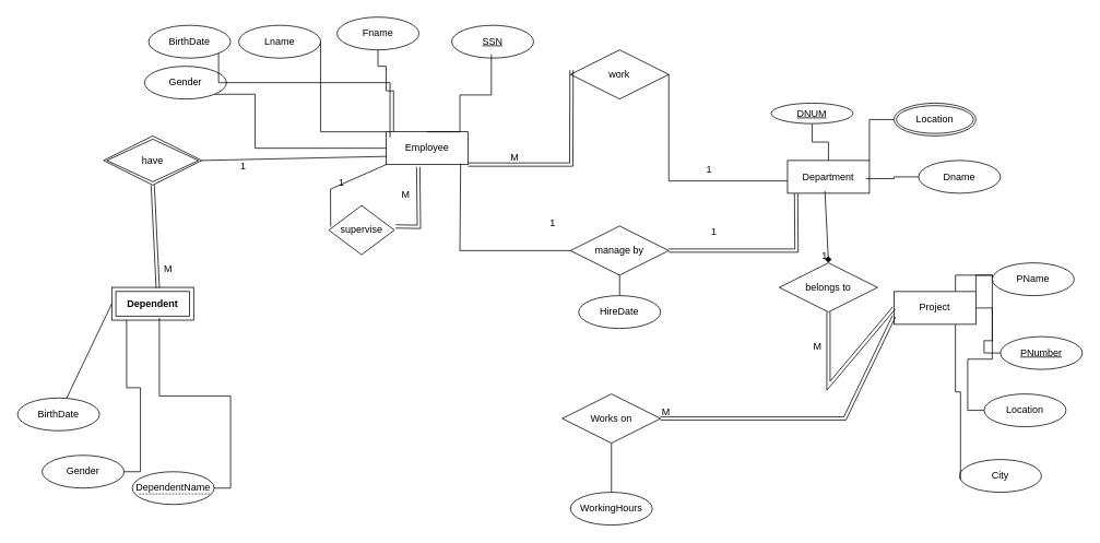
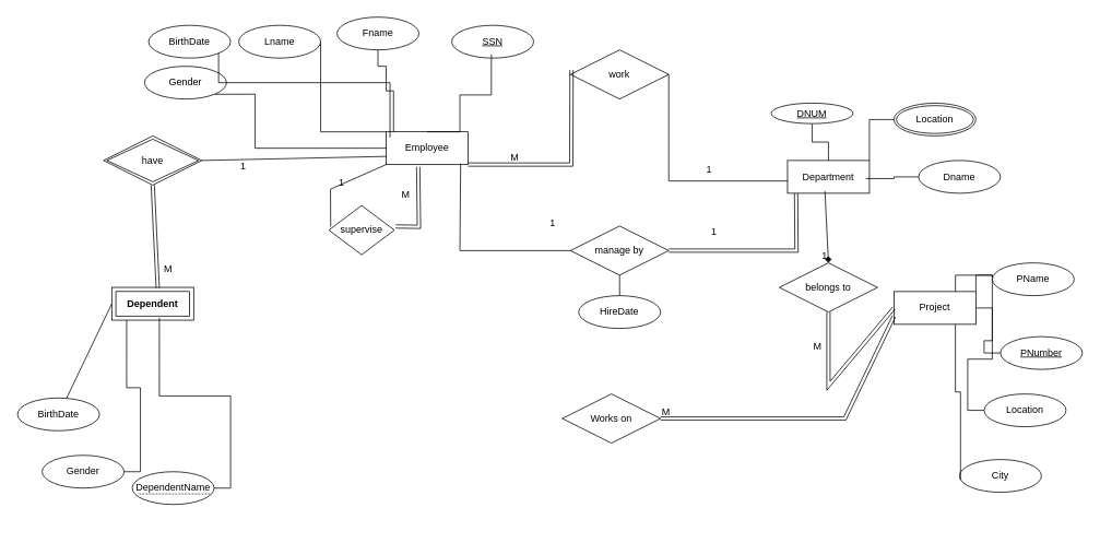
  <mxCell id="0" />
  <mxCell id="1" parent="0" />
  <mxCell id="2" value="Employee" style="whiteSpace=wrap;html=1;align=center;" parent="1" vertex="1"><mxGeometry x="471" y="160" width="100" height="40" as="geometry" /></mxCell>
  <mxCell id="3" value="SSN" style="ellipse;whiteSpace=wrap;html=1;align=center;fontStyle=4;" parent="1" vertex="1"><mxGeometry x="551" y="30" width="100" height="40" as="geometry" /></mxCell>
  <mxCell id="4" style="edgeStyle=orthogonalEdgeStyle;rounded=0;orthogonalLoop=1;jettySize=auto;html=1;exitX=0.5;exitY=0;exitDx=0;exitDy=0;entryX=0.484;entryY=0.888;entryDx=0;entryDy=0;entryPerimeter=0;endArrow=none;endFill=0;" parent="1" source="2" target="3" edge="1"><mxGeometry relative="1" as="geometry"><Array as="points"><mxPoint x="561" y="160" /><mxPoint x="561" y="115" /><mxPoint x="599" y="115" /></Array></mxGeometry></mxCell>
  <mxCell id="5" value="Fname" style="ellipse;whiteSpace=wrap;html=1;align=center;" parent="1" vertex="1"><mxGeometry x="411" y="20" width="100" height="40" as="geometry" /></mxCell>
  <mxCell id="6" style="edgeStyle=orthogonalEdgeStyle;rounded=0;orthogonalLoop=1;jettySize=auto;html=1;exitX=1;exitY=0.5;exitDx=0;exitDy=0;entryX=0;entryY=0;entryDx=0;entryDy=0;endArrow=none;endFill=0;" parent="1" source="7" target="2" edge="1"><mxGeometry relative="1" as="geometry"><Array as="points"><mxPoint x="391" y="160" /></Array></mxGeometry></mxCell>
  <mxCell id="7" value="Lname" style="ellipse;whiteSpace=wrap;html=1;align=center;" parent="1" vertex="1"><mxGeometry x="291" y="30" width="100" height="40" as="geometry" /></mxCell>
  <mxCell id="8" value="BirthDate" style="ellipse;whiteSpace=wrap;html=1;align=center;" parent="1" vertex="1"><mxGeometry x="20.97" y="484.9" width="100" height="40" as="geometry" /></mxCell>
  <mxCell id="9" value="Gender" style="ellipse;whiteSpace=wrap;html=1;align=center;" parent="1" vertex="1"><mxGeometry x="50.97" y="554.9" width="100" height="40" as="geometry" /></mxCell>
  <mxCell id="10" style="edgeStyle=orthogonalEdgeStyle;rounded=0;orthogonalLoop=1;jettySize=auto;html=1;exitX=0.5;exitY=1;exitDx=0;exitDy=0;endArrow=none;endFill=0;" parent="1" source="5" edge="1"><mxGeometry relative="1" as="geometry"><mxPoint x="480" y="160" as="targetPoint" /><Array as="points"><mxPoint x="461" y="80" /><mxPoint x="471" y="80" /><mxPoint x="471" y="110" /><mxPoint x="480" y="110" /></Array></mxGeometry></mxCell>
  <mxCell id="11" value="Department" style="whiteSpace=wrap;html=1;align=center;" parent="1" vertex="1"><mxGeometry x="961" y="195" width="100" height="40" as="geometry" /></mxCell>
  <mxCell id="12" style="edgeStyle=orthogonalEdgeStyle;rounded=0;orthogonalLoop=1;jettySize=auto;html=1;exitX=0.5;exitY=1;exitDx=0;exitDy=0;entryX=0.5;entryY=0;entryDx=0;entryDy=0;endArrow=none;endFill=0;" parent="1" source="13" target="11" edge="1"><mxGeometry relative="1" as="geometry" /></mxCell>
  <mxCell id="13" value="DNUM" style="ellipse;whiteSpace=wrap;html=1;align=center;fontStyle=4;" parent="1" vertex="1"><mxGeometry x="941" y="125" width="100" height="25" as="geometry" /></mxCell>
  <mxCell id="14" value="Dname" style="ellipse;whiteSpace=wrap;html=1;align=center;" parent="1" vertex="1"><mxGeometry x="1121" y="195" width="100" height="40" as="geometry" /></mxCell>
  <mxCell id="15" style="edgeStyle=orthogonalEdgeStyle;rounded=0;orthogonalLoop=1;jettySize=auto;html=1;exitX=0;exitY=0.5;exitDx=0;exitDy=0;entryX=1;entryY=0;entryDx=0;entryDy=0;endArrow=none;endFill=0;" parent="1" source="16" target="11" edge="1"><mxGeometry relative="1" as="geometry" /></mxCell>
  <mxCell id="16" value="Location" style="ellipse;shape=doubleEllipse;margin=3;whiteSpace=wrap;html=1;align=center;" parent="1" vertex="1"><mxGeometry x="1091" y="125" width="100" height="40" as="geometry" /></mxCell>
  <mxCell id="17" style="edgeStyle=orthogonalEdgeStyle;rounded=0;orthogonalLoop=1;jettySize=auto;html=1;exitX=0;exitY=0.5;exitDx=0;exitDy=0;entryX=0.957;entryY=0.552;entryDx=0;entryDy=0;entryPerimeter=0;endArrow=none;endFill=0;" parent="1" source="14" target="11" edge="1"><mxGeometry relative="1" as="geometry" /></mxCell>
  <mxCell id="18" value="work" style="shape=rhombus;perimeter=rhombusPerimeter;whiteSpace=wrap;html=1;align=center;" parent="1" vertex="1"><mxGeometry x="696" y="60" width="120" height="60" as="geometry" /></mxCell>
  <mxCell id="19" value="supervise" style="shape=rhombus;perimeter=rhombusPerimeter;whiteSpace=wrap;html=1;align=center;" parent="1" vertex="1"><mxGeometry x="401" y="250" width="80" height="60" as="geometry" /></mxCell>
  <mxCell id="20" value="" style="endArrow=none;html=1;rounded=0;exitX=1;exitY=0.5;exitDx=0;exitDy=0;" parent="1" source="18" edge="1"><mxGeometry relative="1" as="geometry"><mxPoint x="836" y="92" as="sourcePoint" /><mxPoint x="961" y="220" as="targetPoint" /><Array as="points"><mxPoint x="816" y="220" /></Array></mxGeometry></mxCell>
  <mxCell id="21" value="1" style="resizable=0;html=1;whiteSpace=wrap;align=right;verticalAlign=bottom;" parent="20" connectable="0" vertex="1"><mxGeometry x="1" relative="1" as="geometry"><mxPoint x="-91" y="-6" as="offset" /></mxGeometry></mxCell>
  <mxCell id="22" value="" style="endArrow=none;html=1;rounded=0;entryX=0.011;entryY=0.411;entryDx=0;entryDy=0;entryPerimeter=0;exitX=1;exitY=1;exitDx=0;exitDy=0;shape=link;" parent="1" source="2" target="18" edge="1"><mxGeometry relative="1" as="geometry"><mxPoint x="521" y="235" as="sourcePoint" /><mxPoint x="681" y="235" as="targetPoint" /><Array as="points"><mxPoint x="697" y="200" /></Array></mxGeometry></mxCell>
  <mxCell id="23" value="M" style="resizable=0;html=1;whiteSpace=wrap;align=left;verticalAlign=bottom;" parent="22" connectable="0" vertex="1"><mxGeometry x="-1" relative="1" as="geometry"><mxPoint x="50" as="offset" /></mxGeometry></mxCell>
  <mxCell id="24" value="" style="resizable=0;html=1;whiteSpace=wrap;align=right;verticalAlign=bottom;" parent="22" connectable="0" vertex="1"><mxGeometry x="1" relative="1" as="geometry" /></mxCell>
  <mxCell id="25" value="" style="shape=link;html=1;rounded=0;exitX=0.391;exitY=1.069;exitDx=0;exitDy=0;exitPerimeter=0;entryX=1.019;entryY=0.425;entryDx=0;entryDy=0;entryPerimeter=0;" parent="1" source="2" target="19" edge="1"><mxGeometry relative="1" as="geometry"><mxPoint x="521" y="235" as="sourcePoint" /><mxPoint x="681" y="235" as="targetPoint" /><Array as="points"><mxPoint x="511" y="276" /></Array></mxGeometry></mxCell>
  <mxCell id="26" value="M" style="resizable=0;html=1;whiteSpace=wrap;align=right;verticalAlign=bottom;" parent="25" connectable="0" vertex="1"><mxGeometry x="1" relative="1" as="geometry"><mxPoint x="19" y="-30" as="offset" /></mxGeometry></mxCell>
  <mxCell id="27" value="HireDate" style="ellipse;whiteSpace=wrap;html=1;align=center;" parent="1" vertex="1"><mxGeometry x="706" y="360" width="100" height="40" as="geometry" /></mxCell>
  <mxCell id="28" style="edgeStyle=orthogonalEdgeStyle;rounded=0;orthogonalLoop=1;jettySize=auto;html=1;exitX=0.5;exitY=1;exitDx=0;exitDy=0;entryX=0.5;entryY=0;entryDx=0;entryDy=0;endArrow=none;endFill=0;" parent="1" source="29" target="27" edge="1"><mxGeometry relative="1" as="geometry" /></mxCell>
  <mxCell id="29" value="manage by" style="shape=rhombus;perimeter=rhombusPerimeter;whiteSpace=wrap;html=1;align=center;" parent="1" vertex="1"><mxGeometry x="696" y="275" width="120" height="60" as="geometry" /></mxCell>
  <mxCell id="30" value="" style="endArrow=none;html=1;rounded=0;exitX=0.909;exitY=0.966;exitDx=0;exitDy=0;exitPerimeter=0;entryX=0;entryY=0.5;entryDx=0;entryDy=0;" parent="1" source="2" target="29" edge="1"><mxGeometry relative="1" as="geometry"><mxPoint x="591" y="280" as="sourcePoint" /><mxPoint x="751" y="280" as="targetPoint" /><Array as="points"><mxPoint x="561" y="305" /></Array></mxGeometry></mxCell>
  <mxCell id="31" value="1" style="resizable=0;html=1;whiteSpace=wrap;align=right;verticalAlign=bottom;" parent="30" connectable="0" vertex="1"><mxGeometry x="1" relative="1" as="geometry"><mxPoint x="-17" y="-26" as="offset" /></mxGeometry></mxCell>
  <mxCell id="32" value="" style="endArrow=none;html=1;rounded=0;entryX=0.105;entryY=1.004;entryDx=0;entryDy=0;exitX=1;exitY=0.5;exitDx=0;exitDy=0;entryPerimeter=0;shape=link;" parent="1" source="29" target="11" edge="1"><mxGeometry relative="1" as="geometry"><mxPoint x="821" y="329.66" as="sourcePoint" /><mxPoint x="981" y="329.66" as="targetPoint" /><Array as="points"><mxPoint x="972" y="305" /></Array></mxGeometry></mxCell>
  <mxCell id="33" value="1" style="resizable=0;html=1;whiteSpace=wrap;align=right;verticalAlign=bottom;" parent="32" connectable="0" vertex="1"><mxGeometry x="1" relative="1" as="geometry"><mxPoint x="-95" y="55" as="offset" /></mxGeometry></mxCell>
  <mxCell id="34" style="edgeStyle=orthogonalEdgeStyle;rounded=0;orthogonalLoop=1;jettySize=auto;html=1;exitX=0.75;exitY=0;exitDx=0;exitDy=0;entryX=0;entryY=0.5;entryDx=0;entryDy=0;endArrow=none;endFill=0;" parent="1" source="37" target="39" edge="1"><mxGeometry relative="1" as="geometry" /></mxCell>
  <mxCell id="35" style="edgeStyle=orthogonalEdgeStyle;rounded=0;orthogonalLoop=1;jettySize=auto;html=1;exitX=1;exitY=0;exitDx=0;exitDy=0;entryX=0;entryY=0.5;entryDx=0;entryDy=0;endArrow=none;endFill=0;" parent="1" source="37" target="38" edge="1"><mxGeometry relative="1" as="geometry" /></mxCell>
  <mxCell id="36" style="edgeStyle=orthogonalEdgeStyle;rounded=0;orthogonalLoop=1;jettySize=auto;html=1;exitX=1;exitY=0.5;exitDx=0;exitDy=0;entryX=0;entryY=0.5;entryDx=0;entryDy=0;endArrow=none;endFill=0;" parent="1" source="37" target="40" edge="1"><mxGeometry relative="1" as="geometry" /></mxCell>
  <mxCell id="37" value="Project" style="whiteSpace=wrap;html=1;align=center;" parent="1" vertex="1"><mxGeometry x="1091" y="355" width="100" height="40" as="geometry" /></mxCell>
  <mxCell id="38" value="PNumber" style="ellipse;whiteSpace=wrap;html=1;align=center;fontStyle=4;" parent="1" vertex="1"><mxGeometry x="1221" y="410" width="100" height="40" as="geometry" /></mxCell>
  <mxCell id="39" value="PName" style="ellipse;whiteSpace=wrap;html=1;align=center;" parent="1" vertex="1"><mxGeometry x="1211" y="320" width="100" height="40" as="geometry" /></mxCell>
  <mxCell id="40" value="Location" style="ellipse;whiteSpace=wrap;html=1;align=center;" parent="1" vertex="1"><mxGeometry x="1201" y="480" width="100" height="40" as="geometry" /></mxCell>
  <mxCell id="41" value="City" style="ellipse;whiteSpace=wrap;html=1;align=center;" parent="1" vertex="1"><mxGeometry x="1171" y="560" width="100" height="40" as="geometry" /></mxCell>
  <mxCell id="42" style="edgeStyle=orthogonalEdgeStyle;rounded=0;orthogonalLoop=1;jettySize=auto;html=1;exitX=0.75;exitY=1;exitDx=0;exitDy=0;entryX=0.012;entryY=0.621;entryDx=0;entryDy=0;entryPerimeter=0;endArrow=none;endFill=0;" parent="1" source="37" target="41" edge="1"><mxGeometry relative="1" as="geometry" /></mxCell>
  <mxCell id="43" value="&lt;strong&gt;Dependent&lt;/strong&gt;" style="shape=ext;margin=3;double=1;whiteSpace=wrap;html=1;align=center;" parent="1" vertex="1"><mxGeometry x="135.97" y="349.9" width="100" height="40" as="geometry" /></mxCell>
  <mxCell id="44" value="&lt;span style=&quot;border-bottom: 1px dotted&quot;&gt;DependentName &lt;/span&gt;" style="ellipse;whiteSpace=wrap;html=1;align=center;" parent="1" vertex="1"><mxGeometry x="160.97" y="574.9" width="100" height="40" as="geometry" /></mxCell>
  <mxCell id="45" value="belongs to" style="shape=rhombus;perimeter=rhombusPerimeter;whiteSpace=wrap;html=1;align=center;" parent="1" vertex="1"><mxGeometry x="951" y="320" width="120" height="60" as="geometry" /></mxCell>
  <mxCell id="46" value="" style="endArrow=diamond;html=1;rounded=0;exitX=0.457;exitY=0.935;exitDx=0;exitDy=0;exitPerimeter=0;entryX=0.5;entryY=0;entryDx=0;entryDy=0;" parent="1" source="11" target="45" edge="1"><mxGeometry relative="1" as="geometry"><mxPoint x="951" y="289.66" as="sourcePoint" /><mxPoint x="1111" y="289.66" as="targetPoint" /></mxGeometry></mxCell>
  <mxCell id="47" value="1" style="resizable=0;html=1;whiteSpace=wrap;align=right;verticalAlign=bottom;" parent="46" connectable="0" vertex="1"><mxGeometry x="1" relative="1" as="geometry" /></mxCell>
  <mxCell id="48" value="" style="endArrow=none;html=1;rounded=0;exitX=0.5;exitY=1;exitDx=0;exitDy=0;entryX=0;entryY=0.5;entryDx=0;entryDy=0;shape=link;" parent="1" source="45" target="37" edge="1"><mxGeometry relative="1" as="geometry"><mxPoint x="851" y="470" as="sourcePoint" /><mxPoint x="1011" y="470" as="targetPoint" /><Array as="points"><mxPoint x="1011" y="470" /></Array></mxGeometry></mxCell>
  <mxCell id="49" value="M" style="resizable=0;html=1;whiteSpace=wrap;align=left;verticalAlign=bottom;" parent="48" connectable="0" vertex="1"><mxGeometry x="-1" relative="1" as="geometry"><mxPoint x="-20" y="50" as="offset" /></mxGeometry></mxCell>
  <mxCell id="50" value="" style="resizable=0;html=1;whiteSpace=wrap;align=right;verticalAlign=bottom;" parent="48" connectable="0" vertex="1"><mxGeometry x="1" relative="1" as="geometry" /></mxCell>
  <mxCell id="51" value="Works on" style="shape=rhombus;perimeter=rhombusPerimeter;whiteSpace=wrap;html=1;align=center;" parent="1" vertex="1"><mxGeometry x="686" y="480" width="120" height="60" as="geometry" /></mxCell>
- <mxCell id="52" value="WorkingHours" style="ellipse;whiteSpace=wrap;html=1;align=center;" parent="1" vertex="1"><mxGeometry x="696" y="600" width="100" height="40" as="geometry" /></mxCell>
- <mxCell id="53" value="" style="endArrow=none;html=1;rounded=0;exitX=0.5;exitY=1;exitDx=0;exitDy=0;entryX=0.5;entryY=0;entryDx=0;entryDy=0;" parent="1" source="51" target="52" edge="1"><mxGeometry relative="1" as="geometry"><mxPoint x="801" y="550" as="sourcePoint" /><mxPoint x="961" y="550" as="targetPoint" /><Array as="points" /></mxGeometry></mxCell>
  <mxCell id="54" value="" style="endArrow=none;html=1;rounded=0;exitX=1;exitY=0.5;exitDx=0;exitDy=0;entryX=0;entryY=0.75;entryDx=0;entryDy=0;shape=link;" parent="1" source="51" target="37" edge="1"><mxGeometry relative="1" as="geometry"><mxPoint x="841" y="509.66" as="sourcePoint" /><mxPoint x="1001" y="509.66" as="targetPoint" /><Array as="points"><mxPoint x="1031" y="510" /></Array></mxGeometry></mxCell>
  <mxCell id="55" value="M" style="resizable=0;html=1;whiteSpace=wrap;align=left;verticalAlign=bottom;" parent="54" connectable="0" vertex="1"><mxGeometry x="-1" relative="1" as="geometry" /></mxCell>
  <mxCell id="56" value="" style="resizable=0;html=1;whiteSpace=wrap;align=right;verticalAlign=bottom;" parent="54" connectable="0" vertex="1"><mxGeometry x="1" relative="1" as="geometry" /></mxCell>
  <mxCell id="57" value="" style="endArrow=none;html=1;rounded=0;exitX=0.602;exitY=-0.026;exitDx=0;exitDy=0;exitPerimeter=0;entryX=0;entryY=0.5;entryDx=0;entryDy=0;" parent="1" source="8" target="43" edge="1"><mxGeometry relative="1" as="geometry"><mxPoint x="130.97" y="599.56" as="sourcePoint" /><mxPoint x="150.97" y="484.9" as="targetPoint" /><Array as="points"><mxPoint x="80.97" y="484.9" /></Array></mxGeometry></mxCell>
  <mxCell id="58" style="edgeStyle=orthogonalEdgeStyle;rounded=0;orthogonalLoop=1;jettySize=auto;html=1;exitX=1;exitY=0.5;exitDx=0;exitDy=0;entryX=0.181;entryY=0.996;entryDx=0;entryDy=0;entryPerimeter=0;endArrow=none;endFill=0;" parent="1" source="9" target="43" edge="1"><mxGeometry relative="1" as="geometry" /></mxCell>
  <mxCell id="59" style="edgeStyle=orthogonalEdgeStyle;rounded=0;orthogonalLoop=1;jettySize=auto;html=1;exitX=1;exitY=0.5;exitDx=0;exitDy=0;entryX=0.581;entryY=0.927;entryDx=0;entryDy=0;entryPerimeter=0;endArrow=none;endFill=0;" parent="1" source="44" target="43" edge="1"><mxGeometry relative="1" as="geometry" /></mxCell>
  <mxCell id="60" value="have" style="shape=rhombus;double=1;perimeter=rhombusPerimeter;whiteSpace=wrap;html=1;align=center;" parent="1" vertex="1"><mxGeometry x="125.97" y="165" width="120" height="60" as="geometry" /></mxCell>
  <mxCell id="61" value="" style="endArrow=none;html=1;rounded=0;entryX=0;entryY=0.75;entryDx=0;entryDy=0;exitX=1;exitY=0.5;exitDx=0;exitDy=0;" parent="1" source="60" target="2" edge="1"><mxGeometry relative="1" as="geometry"><mxPoint x="291" y="190" as="sourcePoint" /><mxPoint x="451" y="190" as="targetPoint" /></mxGeometry></mxCell>
  <mxCell id="62" value="1" style="resizable=0;html=1;whiteSpace=wrap;align=right;verticalAlign=bottom;" parent="61" connectable="0" vertex="1"><mxGeometry x="1" relative="1" as="geometry"><mxPoint x="-170" y="20" as="offset" /></mxGeometry></mxCell>
  <mxCell id="63" value="" style="endArrow=none;html=1;rounded=0;exitX=0.5;exitY=1;exitDx=0;exitDy=0;entryX=0.562;entryY=0.022;entryDx=0;entryDy=0;entryPerimeter=0;shape=link;" parent="1" source="60" target="43" edge="1"><mxGeometry relative="1" as="geometry"><mxPoint x="136" y="250" as="sourcePoint" /><mxPoint x="296" y="250" as="targetPoint" /></mxGeometry></mxCell>
  <mxCell id="64" value="M" style="resizable=0;html=1;whiteSpace=wrap;align=right;verticalAlign=bottom;" parent="63" connectable="0" vertex="1"><mxGeometry x="1" relative="1" as="geometry"><mxPoint x="19" y="-16" as="offset" /></mxGeometry></mxCell>
  <mxCell id="65" value="" style="endArrow=none;html=1;rounded=0;entryX=0;entryY=1;entryDx=0;entryDy=0;exitX=0.028;exitY=0.431;exitDx=0;exitDy=0;exitPerimeter=0;" edge="1" parent="1" source="19" target="2"><mxGeometry relative="1" as="geometry"><mxPoint x="276" y="240" as="sourcePoint" /><mxPoint x="436" y="240" as="targetPoint" /><Array as="points"><mxPoint x="403" y="230" /></Array></mxGeometry></mxCell>
  <mxCell id="66" value="1" style="resizable=0;html=1;whiteSpace=wrap;align=right;verticalAlign=bottom;" connectable="0" vertex="1" parent="65"><mxGeometry x="1" relative="1" as="geometry"><mxPoint x="-50" y="30" as="offset" /></mxGeometry></mxCell>
  <mxCell id="67" value="BirthDate" style="ellipse;whiteSpace=wrap;html=1;align=center;" vertex="1" parent="1"><mxGeometry x="181" y="30" width="100" height="40" as="geometry" /></mxCell>
  <mxCell id="68" style="edgeStyle=orthogonalEdgeStyle;rounded=0;orthogonalLoop=1;jettySize=auto;html=1;exitX=1;exitY=1;exitDx=0;exitDy=0;entryX=0;entryY=0.5;entryDx=0;entryDy=0;endArrow=none;endFill=0;" edge="1" parent="1" source="69" target="2"><mxGeometry relative="1" as="geometry"><Array as="points"><mxPoint x="311" y="114" /><mxPoint x="311" y="180" /></Array></mxGeometry></mxCell>
  <mxCell id="69" value="Gender" style="ellipse;whiteSpace=wrap;html=1;align=center;" vertex="1" parent="1"><mxGeometry x="176" y="80" width="100" height="40" as="geometry" /></mxCell>
  <mxCell id="70" style="edgeStyle=orthogonalEdgeStyle;rounded=0;orthogonalLoop=1;jettySize=auto;html=1;exitX=1;exitY=1;exitDx=0;exitDy=0;entryX=0.047;entryY=0.172;entryDx=0;entryDy=0;entryPerimeter=0;endArrow=none;endFill=0;" edge="1" parent="1" source="67" target="2"><mxGeometry relative="1" as="geometry"><Array as="points"><mxPoint x="266" y="100" /><mxPoint x="476" y="100" /></Array></mxGeometry></mxCell>
